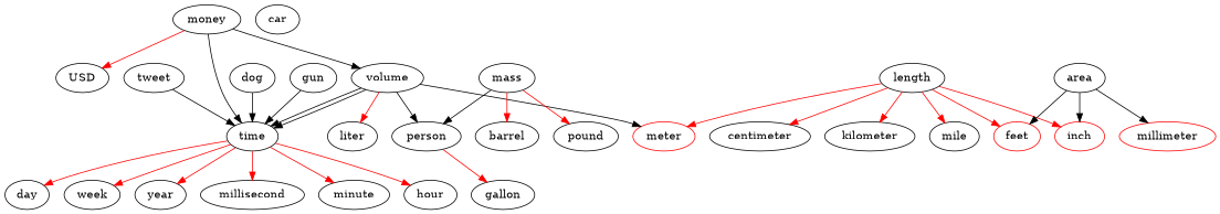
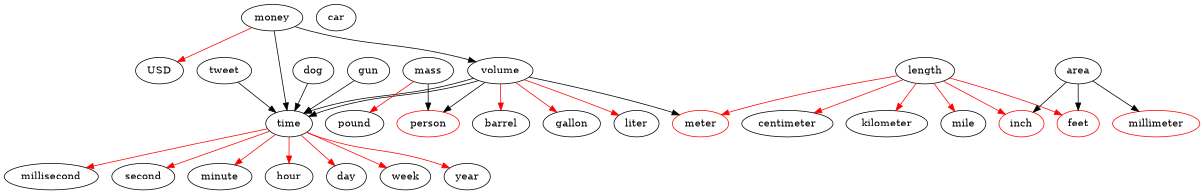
  digraph {
    edge [color=red]
    money
    USD
    time
    volume
    millisecond
+   second
    minute
    hour
    day
    week
    year
-   person
+   person [color=red]
    barrel
    gallon
    liter
    meter [color=red]
    mass
    pound
    length
    centimeter
    feet [color=red]
    inch [color=red]
    kilometer
    mile
    area
    millimeter [color=red]
    car
    dog
    gun
    tweet
    money -> USD
    money -> time [color=""]
    money -> volume [color=""]
    time -> millisecond
+   time -> second
    time -> minute
    time -> hour
    time -> day
    time -> week
    time -> year
    volume -> time [color=""]
    volume -> time [color=""]
    volume -> person [color=""]
-   mass -> barrel
-   person -> gallon
+   volume -> barrel
+   volume -> gallon
    volume -> liter
    volume -> meter [color=""]
    mass -> person [color=""]
    mass -> pound
    length -> meter
    length -> centimeter
    length -> feet
    length -> inch
    length -> kilometer
    length -> mile
    area -> feet [color=""]
    area -> inch [color=""]
    area -> millimeter [color=""]
    dog -> time [color=""]
    gun -> time [color=""]
    tweet -> time [color=""]
  }
